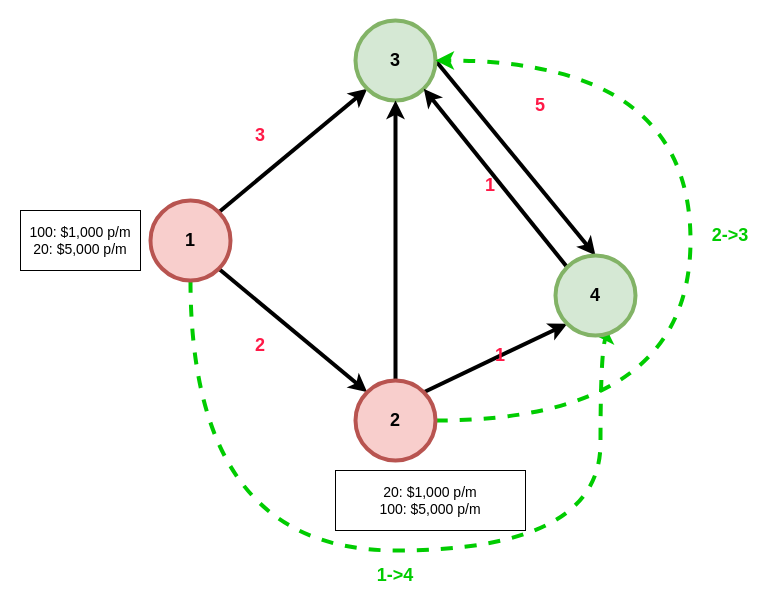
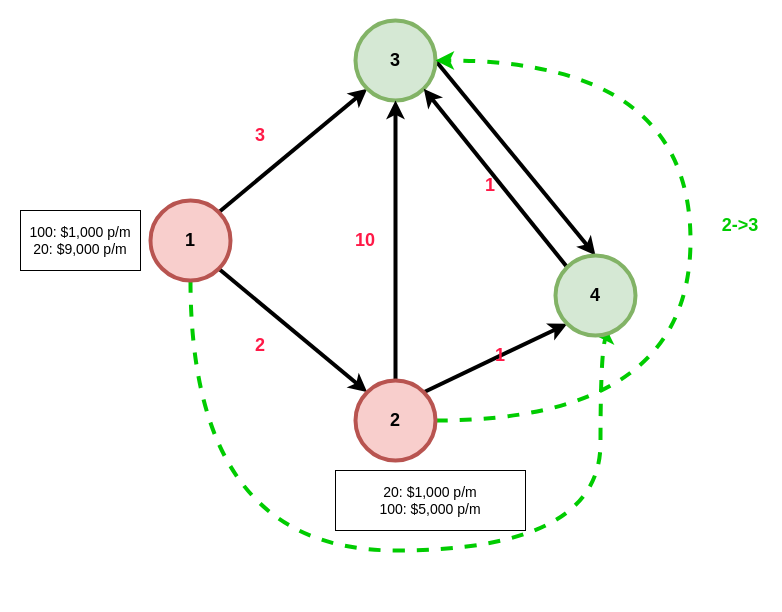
  <mxCell id="0" />
  <mxCell id="1" parent="0" />
  <mxCell id="2" style="rounded=0;orthogonalLoop=1;jettySize=auto;html=1;exitX=1;exitY=0;exitDx=0;exitDy=0;entryX=0;entryY=1;entryDx=0;entryDy=0;strokeWidth=4;" edge="1" parent="1" source="5" target="7"><mxGeometry relative="1" as="geometry" /></mxCell>
  <mxCell id="3" style="rounded=0;orthogonalLoop=1;jettySize=auto;html=1;exitX=1;exitY=1;exitDx=0;exitDy=0;entryX=0;entryY=0;entryDx=0;entryDy=0;strokeWidth=4;" edge="1" parent="1" source="5" target="11"><mxGeometry relative="1" as="geometry" /></mxCell>
  <mxCell id="4" style="edgeStyle=orthogonalEdgeStyle;rounded=0;orthogonalLoop=1;jettySize=auto;html=1;exitX=0.5;exitY=1;exitDx=0;exitDy=0;entryX=0.5;entryY=1;entryDx=0;entryDy=0;curved=1;dashed=1;strokeWidth=4;strokeColor=#00CC00;" edge="1" parent="1" source="5" target="13"><mxGeometry relative="1" as="geometry"><Array as="points"><mxPoint x="190" y="550" /><mxPoint x="600" y="550" /></Array></mxGeometry></mxCell>
  <mxCell id="5" value="&lt;span style=&quot;font-size: 18px;&quot;&gt;&lt;b&gt;1&lt;br&gt;&lt;/b&gt;&lt;/span&gt;" style="ellipse;whiteSpace=wrap;html=1;aspect=fixed;strokeWidth=4;fillColor=#f8cecc;strokeColor=#b85450;" vertex="1" parent="1"><mxGeometry x="150" y="200" width="80" height="80" as="geometry" /></mxCell>
  <mxCell id="6" style="rounded=0;orthogonalLoop=1;jettySize=auto;html=1;exitX=1;exitY=0.5;exitDx=0;exitDy=0;entryX=0.5;entryY=0;entryDx=0;entryDy=0;strokeWidth=4;" edge="1" parent="1" source="7" target="13"><mxGeometry relative="1" as="geometry" /></mxCell>
  <mxCell id="7" value="3" style="ellipse;whiteSpace=wrap;html=1;aspect=fixed;fontSize=18;fontStyle=1;strokeWidth=4;fillColor=#d5e8d4;strokeColor=#82b366;" vertex="1" parent="1"><mxGeometry x="355" y="20" width="80" height="80" as="geometry" /></mxCell>
  <mxCell id="8" style="rounded=0;orthogonalLoop=1;jettySize=auto;html=1;exitX=1;exitY=0;exitDx=0;exitDy=0;entryX=0;entryY=1;entryDx=0;entryDy=0;strokeWidth=4;" edge="1" parent="1" source="11" target="13"><mxGeometry relative="1" as="geometry" /></mxCell>
  <mxCell id="9" style="edgeStyle=orthogonalEdgeStyle;rounded=0;orthogonalLoop=1;jettySize=auto;html=1;exitX=0.5;exitY=0;exitDx=0;exitDy=0;strokeWidth=4;" edge="1" parent="1" source="11" target="7"><mxGeometry relative="1" as="geometry" /></mxCell>
  <mxCell id="10" style="edgeStyle=orthogonalEdgeStyle;rounded=0;orthogonalLoop=1;jettySize=auto;html=1;exitX=1;exitY=0.5;exitDx=0;exitDy=0;entryX=1;entryY=0.5;entryDx=0;entryDy=0;strokeColor=#00CC00;strokeWidth=4;curved=1;dashed=1;" edge="1" parent="1" source="11" target="7"><mxGeometry relative="1" as="geometry"><Array as="points"><mxPoint x="690" y="420" /><mxPoint x="690" y="60" /></Array></mxGeometry></mxCell>
  <mxCell id="11" value="2" style="ellipse;whiteSpace=wrap;html=1;aspect=fixed;fontSize=18;fontStyle=1;strokeWidth=4;fillColor=#f8cecc;strokeColor=#b85450;" vertex="1" parent="1"><mxGeometry x="355" y="380" width="80" height="80" as="geometry" /></mxCell>
  <mxCell id="12" style="rounded=0;orthogonalLoop=1;jettySize=auto;html=1;exitX=0;exitY=0;exitDx=0;exitDy=0;entryX=1;entryY=1;entryDx=0;entryDy=0;strokeWidth=4;" edge="1" parent="1" source="13" target="7"><mxGeometry relative="1" as="geometry" /></mxCell>
  <mxCell id="13" value="4" style="ellipse;whiteSpace=wrap;html=1;aspect=fixed;fontSize=18;fontStyle=1;strokeWidth=4;fillColor=#d5e8d4;strokeColor=#82b366;" vertex="1" parent="1"><mxGeometry x="555" y="255" width="80" height="80" as="geometry" /></mxCell>
  <mxCell id="14" value="3" style="text;html=1;strokeColor=none;fillColor=none;align=center;verticalAlign=middle;whiteSpace=wrap;rounded=0;fontStyle=1;fontSize=18;fontColor=#FF1947;" vertex="1" parent="1"><mxGeometry x="230" y="120" width="60" height="30" as="geometry" /></mxCell>
- <mxCell id="15" value="5" style="text;html=1;strokeColor=none;fillColor=none;align=center;verticalAlign=middle;whiteSpace=wrap;rounded=0;fontStyle=1;fontSize=18;fontColor=#FF1947;" vertex="1" parent="1"><mxGeometry x="510" y="90" width="60" height="30" as="geometry" /></mxCell>
  <mxCell id="16" value="1" style="text;html=1;strokeColor=none;fillColor=none;align=center;verticalAlign=middle;whiteSpace=wrap;rounded=0;fontStyle=1;fontSize=18;fontColor=#FF1947;" vertex="1" parent="1"><mxGeometry x="470" y="340" width="60" height="30" as="geometry" /></mxCell>
  <mxCell id="17" value="2" style="text;html=1;strokeColor=none;fillColor=none;align=center;verticalAlign=middle;whiteSpace=wrap;rounded=0;fontStyle=1;fontSize=18;fontColor=#FF1947;" vertex="1" parent="1"><mxGeometry x="230" y="330" width="60" height="30" as="geometry" /></mxCell>
  <mxCell id="18" value="1" style="text;html=1;strokeColor=none;fillColor=none;align=center;verticalAlign=middle;whiteSpace=wrap;rounded=0;fontStyle=1;fontSize=18;fontColor=#FF1947;" vertex="1" parent="1"><mxGeometry x="460" y="170" width="60" height="30" as="geometry" /></mxCell>
- <mxCell id="20" value="&lt;font color=&quot;#00cc00&quot;&gt;1-&amp;gt;4&lt;/font&gt;" style="text;html=1;strokeColor=none;fillColor=none;align=center;verticalAlign=middle;whiteSpace=wrap;rounded=0;fontStyle=1;fontSize=18;fontColor=#FF1947;" vertex="1" parent="1"><mxGeometry x="365" y="560" width="60" height="30" as="geometry" /></mxCell>
- <mxCell id="21" value="&lt;font color=&quot;#00cc00&quot;&gt;2-&amp;gt;3&lt;/font&gt;" style="text;html=1;strokeColor=none;fillColor=none;align=center;verticalAlign=middle;whiteSpace=wrap;rounded=0;fontStyle=1;fontSize=18;fontColor=#FF1947;" vertex="1" parent="1"><mxGeometry x="700" y="220" width="60" height="30" as="geometry" /></mxCell>
- <mxCell id="22" value="100: $1,000 p/m&lt;br style=&quot;font-size: 14px;&quot;&gt;20: $5,000 p/m" style="rounded=0;whiteSpace=wrap;html=1;fontSize=14;fontStyle=0" vertex="1" parent="1"><mxGeometry x="20" y="210" width="120" height="60" as="geometry" /></mxCell>
+ <mxCell id="19" value="10" style="text;html=1;strokeColor=none;fillColor=none;align=center;verticalAlign=middle;whiteSpace=wrap;rounded=0;fontStyle=1;fontSize=18;fontColor=#FF1947;" vertex="1" parent="1"><mxGeometry x="335" y="225" width="60" height="30" as="geometry" /></mxCell>
+ <mxCell id="21" value="&lt;font color=&quot;#00cc00&quot;&gt;2-&amp;gt;3&lt;/font&gt;" style="text;html=1;strokeColor=none;fillColor=none;align=center;verticalAlign=middle;whiteSpace=wrap;rounded=0;fontStyle=1;fontSize=18;fontColor=#FF1947;" vertex="1" parent="1"><mxGeometry x="710" y="210" width="60" height="30" as="geometry" /></mxCell>
+ <mxCell id="22" value="100: $1,000 p/m&lt;br style=&quot;font-size: 14px;&quot;&gt;20: $9,000 p/m" style="rounded=0;whiteSpace=wrap;html=1;fontSize=14;fontStyle=0" vertex="1" parent="1"><mxGeometry x="20" y="210" width="120" height="60" as="geometry" /></mxCell>
  <mxCell id="23" value="20: $1,000 p/m&lt;br&gt;100: $5,000 p/m" style="rounded=0;whiteSpace=wrap;html=1;fontSize=14;fontStyle=0" vertex="1" parent="1"><mxGeometry x="335" y="470" width="190" height="60" as="geometry" /></mxCell>
